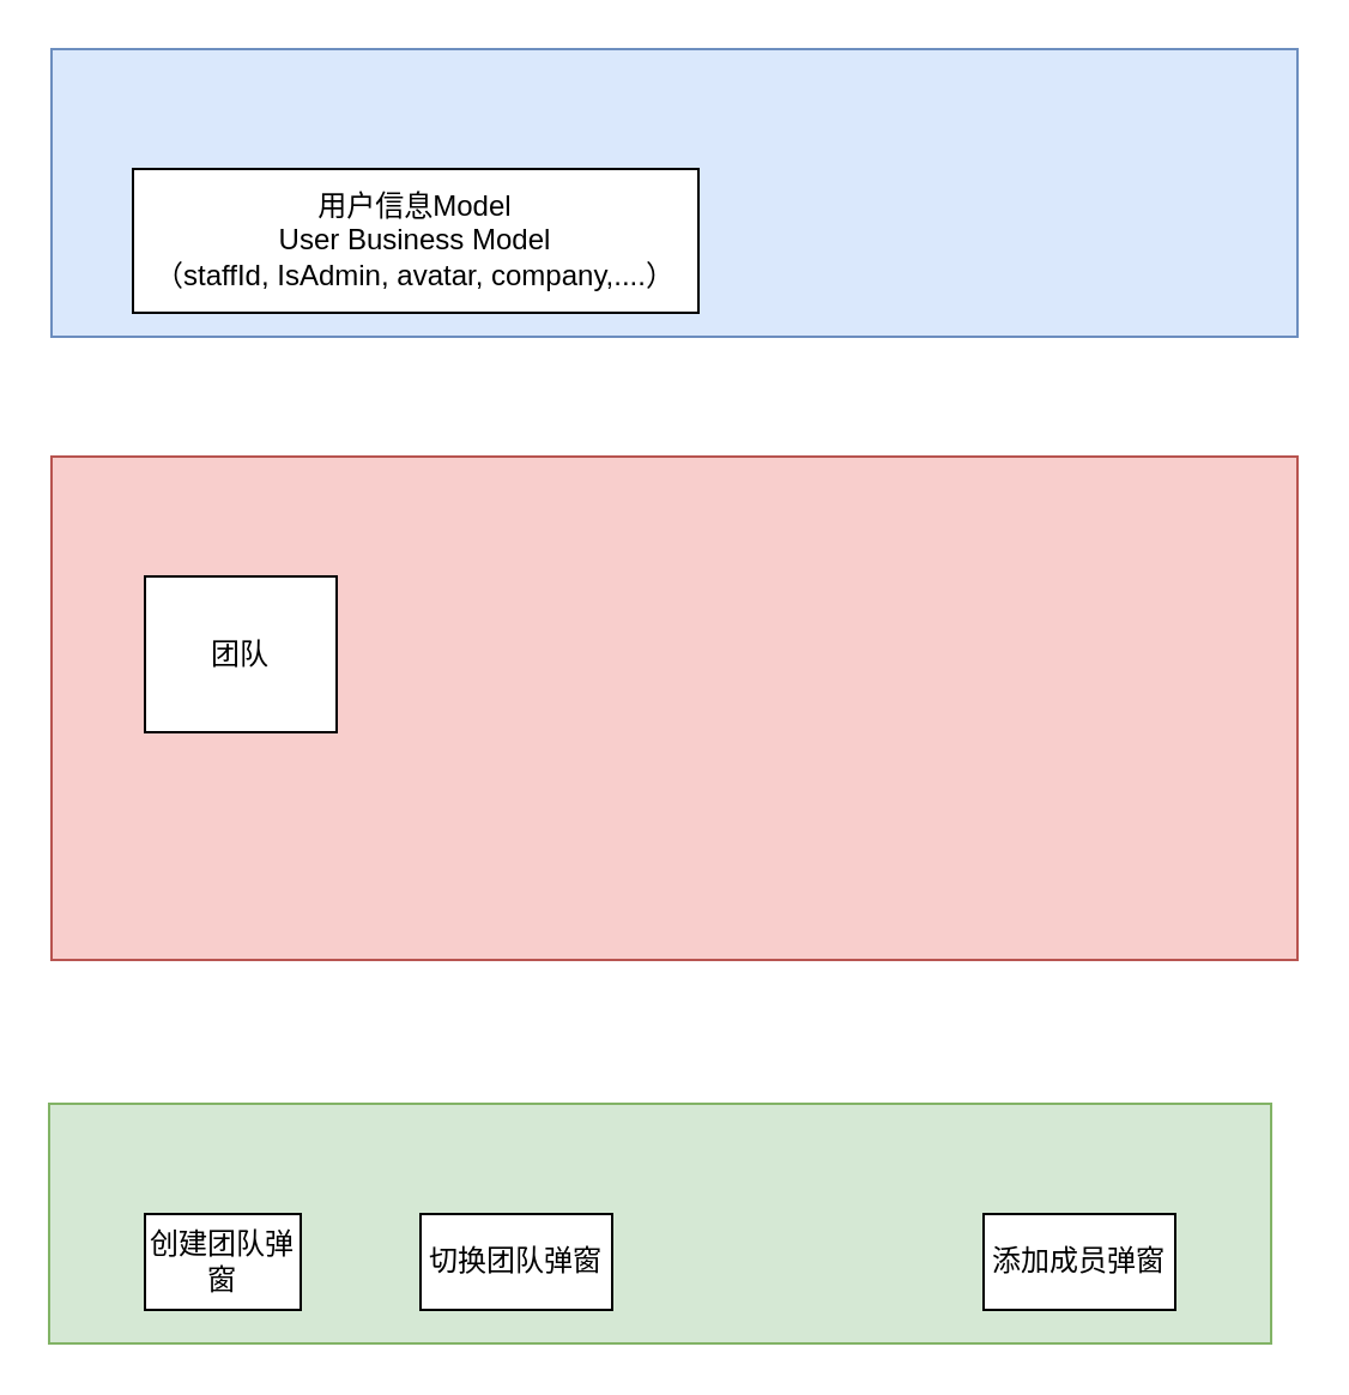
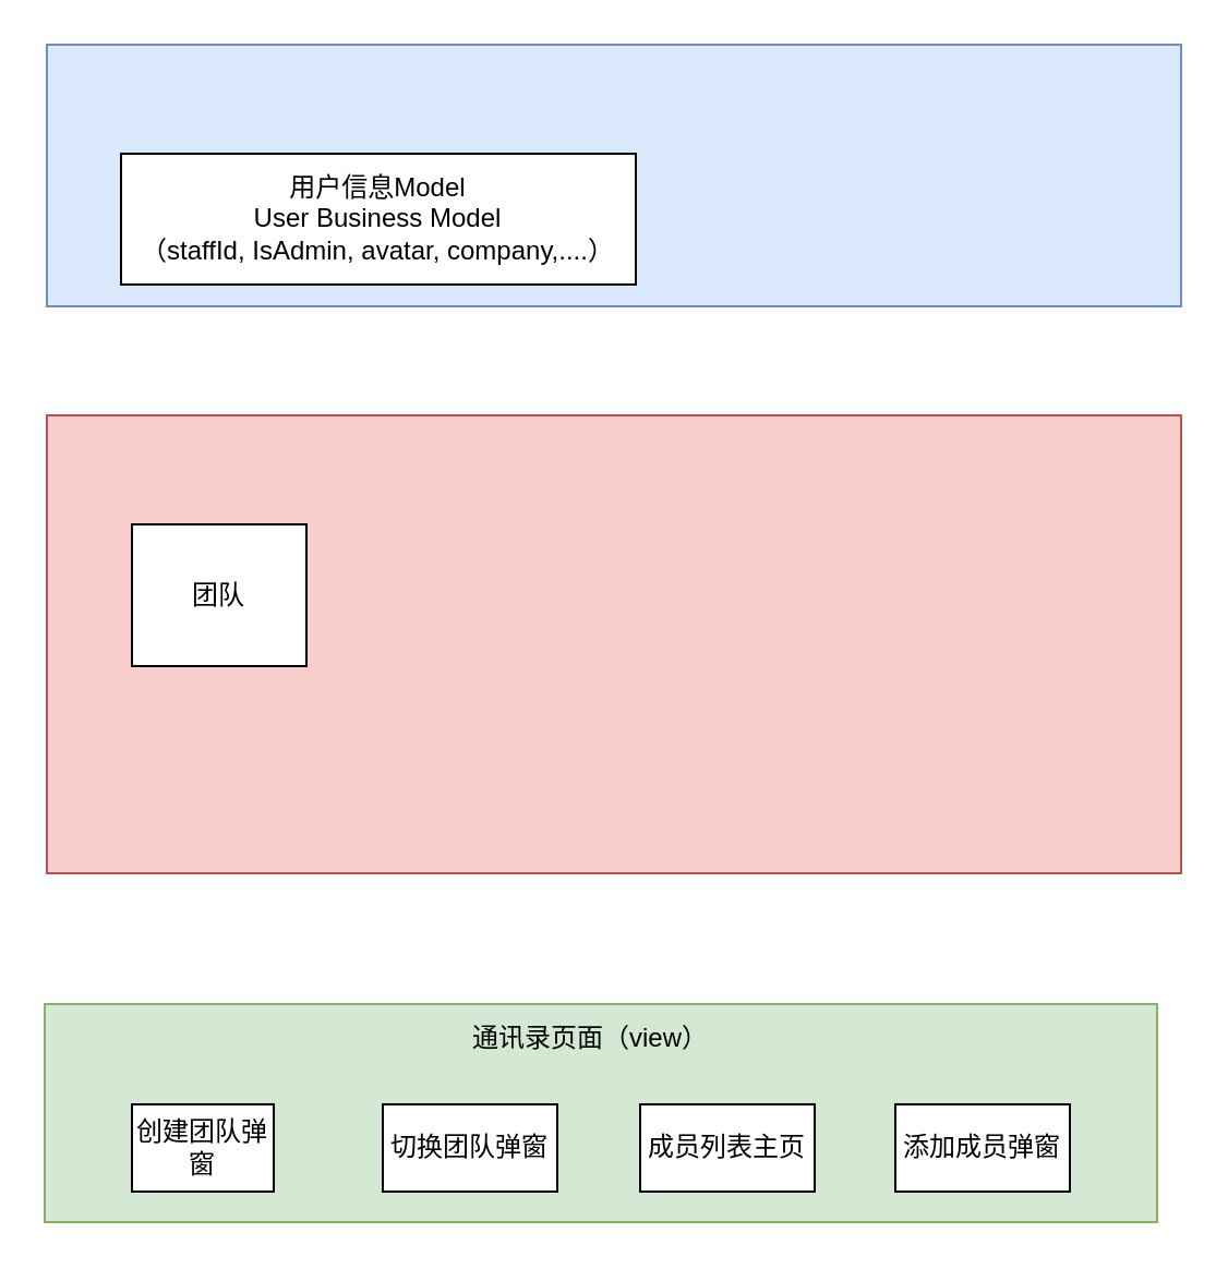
  <mxCell id="0" />
  <mxCell id="1" parent="0" />
  <mxCell id="2" value="" style="rounded=0;whiteSpace=wrap;html=1;fillColor=#d5e8d4;strokeColor=#82b366;" vertex="1" parent="1"><mxGeometry x="20" y="460" width="510" height="100" as="geometry" /></mxCell>
  <mxCell id="3" value="创建团队弹窗" style="rounded=0;whiteSpace=wrap;html=1;" vertex="1" parent="1"><mxGeometry x="60" y="506" width="65" height="40" as="geometry" /></mxCell>
  <mxCell id="4" value="切换团队弹窗" style="rounded=0;whiteSpace=wrap;html=1;" vertex="1" parent="1"><mxGeometry x="175" y="506" width="80" height="40" as="geometry" /></mxCell>
+ <mxCell id="5" value="成员列表主页" style="rounded=0;whiteSpace=wrap;html=1;" vertex="1" parent="1"><mxGeometry x="293" y="506" width="80" height="40" as="geometry" /></mxCell>
  <mxCell id="6" value="添加成员弹窗" style="rounded=0;whiteSpace=wrap;html=1;" vertex="1" parent="1"><mxGeometry x="410" y="506" width="80" height="40" as="geometry" /></mxCell>
+ <mxCell id="7" value="通讯录页面（view）" style="rounded=0;whiteSpace=wrap;html=1;strokeColor=none;fillColor=#d5e8d4;" vertex="1" parent="1"><mxGeometry x="211" y="461" width="119" height="30" as="geometry" /></mxCell>
  <mxCell id="8" value="" style="rounded=0;whiteSpace=wrap;html=1;fillColor=#f8cecc;strokeColor=#b85450;" vertex="1" parent="1"><mxGeometry x="21" y="190" width="520" height="210" as="geometry" /></mxCell>
  <mxCell id="9" value="团队" style="rounded=0;whiteSpace=wrap;html=1;" vertex="1" parent="1"><mxGeometry x="60" y="240" width="80" height="65" as="geometry" /></mxCell>
  <mxCell id="10" value="" style="rounded=0;whiteSpace=wrap;html=1;fillColor=#dae8fc;strokeColor=#6c8ebf;" vertex="1" parent="1"><mxGeometry x="21" y="20" width="520" height="120" as="geometry" /></mxCell>
  <mxCell id="11" value="用户信息Model&lt;br&gt;User Business Model&lt;br&gt;（staffId, IsAdmin, avatar, company,....）" style="rounded=0;whiteSpace=wrap;html=1;" vertex="1" parent="1"><mxGeometry x="55" y="70" width="236" height="60" as="geometry" /></mxCell>
